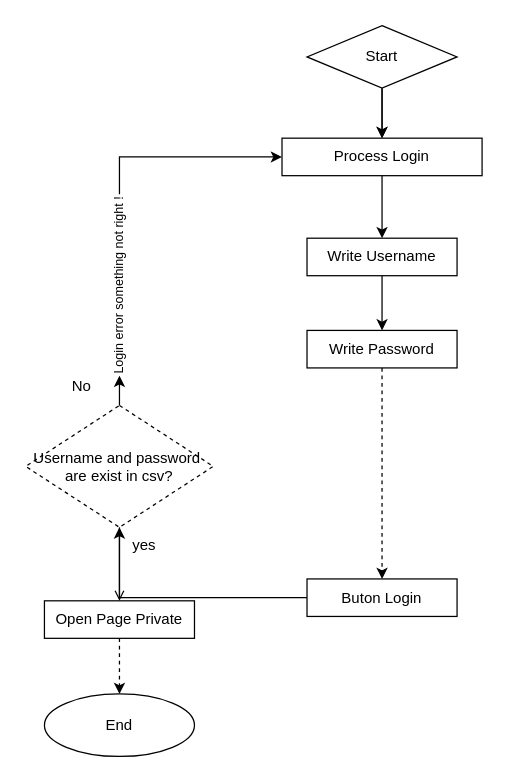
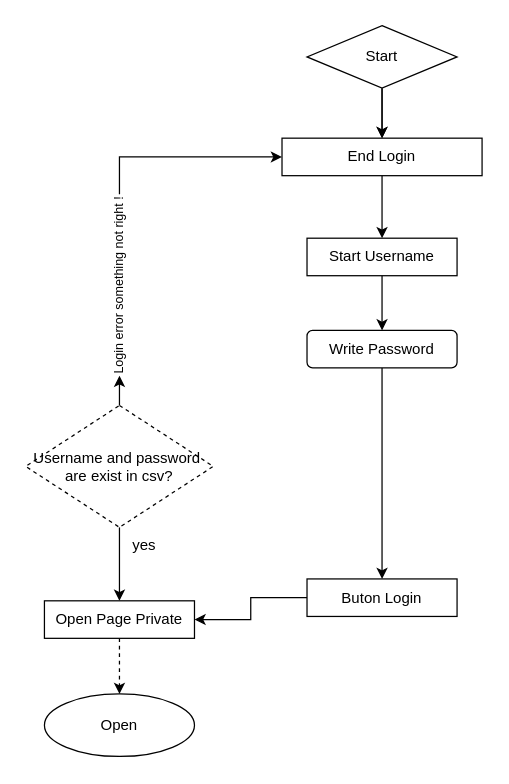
  <mxCell id="0" />
  <mxCell id="1" parent="0" />
  <mxCell id="2" style="edgeStyle=orthogonalEdgeStyle;rounded=0;orthogonalLoop=1;jettySize=auto;html=1;exitX=0.5;exitY=1;exitDx=0;exitDy=0;" parent="1" source="22" target="6" edge="1"><mxGeometry relative="1" as="geometry"><mxPoint x="295" y="200" as="targetPoint" /><Array as="points"><mxPoint x="305" y="190" /><mxPoint x="305" y="190" /></Array></mxGeometry></mxCell>
  <mxCell id="3" value="" style="edgeStyle=orthogonalEdgeStyle;rounded=0;orthogonalLoop=1;jettySize=auto;html=1;" parent="1" source="4" target="22" edge="1"><mxGeometry relative="1" as="geometry" /></mxCell>
  <mxCell id="4" value="Start" style="rhombus;whiteSpace=wrap;html=1;" parent="1" vertex="1"><mxGeometry x="245" width="120" height="50" as="geometry" y="20" /></mxCell>
  <mxCell id="5" style="edgeStyle=orthogonalEdgeStyle;rounded=0;orthogonalLoop=1;jettySize=auto;html=1;exitX=0.5;exitY=1;exitDx=0;exitDy=0;entryX=0.5;entryY=0;entryDx=0;entryDy=0;" parent="1" source="6" target="8" edge="1"><mxGeometry relative="1" as="geometry"><mxPoint x="295" y="230" as="targetPoint" /></mxGeometry></mxCell>
- <mxCell id="6" value="Write Username" style="rounded=0;whiteSpace=wrap;html=1;" parent="1" vertex="1"><mxGeometry x="245" y="190" width="120" height="30" as="geometry" /></mxCell>
- <mxCell id="7" style="edgeStyle=orthogonalEdgeStyle;rounded=0;orthogonalLoop=1;jettySize=auto;html=1;exitX=0.5;exitY=1;exitDx=0;exitDy=0;entryX=0.5;entryY=0;entryDx=0;entryDy=0;dashed=1;" parent="1" source="8" target="10" edge="1"><mxGeometry relative="1" as="geometry"><mxPoint x="296" y="300" as="targetPoint" /></mxGeometry></mxCell>
- <mxCell id="8" value="Write Password" style="rounded=0;whiteSpace=wrap;html=1;" parent="1" vertex="1"><mxGeometry x="245" y="263.75" width="120" height="30" as="geometry" /></mxCell>
- <mxCell id="9" style="edgeStyle=orthogonalEdgeStyle;rounded=0;orthogonalLoop=1;jettySize=auto;html=1;exitX=0;exitY=0.5;exitDx=0;exitDy=0;" parent="1" source="10" target="13" edge="1"><mxGeometry relative="1" as="geometry"><mxPoint x="165" y="315" as="targetPoint" /></mxGeometry></mxCell>
+ <mxCell id="6" value="Start Username" style="rounded=0;whiteSpace=wrap;html=1;" parent="1" vertex="1"><mxGeometry x="245" y="190" width="120" height="30" as="geometry" /></mxCell>
+ <mxCell id="7" style="edgeStyle=orthogonalEdgeStyle;rounded=0;orthogonalLoop=1;jettySize=auto;html=1;exitX=0.5;exitY=1;exitDx=0;exitDy=0;entryX=0.5;entryY=0;entryDx=0;entryDy=0;" parent="1" source="8" target="10" edge="1"><mxGeometry relative="1" as="geometry"><mxPoint x="296" y="300" as="targetPoint" /></mxGeometry></mxCell>
+ <mxCell id="8" value="Write Password" style="whiteSpace=wrap;html=1;rounded=1;" parent="1" vertex="1"><mxGeometry x="245" y="263.75" width="120" height="30" as="geometry" /></mxCell>
+ <mxCell id="9" style="edgeStyle=orthogonalEdgeStyle;rounded=0;orthogonalLoop=1;jettySize=auto;html=1;exitX=0;exitY=0.5;exitDx=0;exitDy=0;" parent="1" source="10" target="16" edge="1"><mxGeometry relative="1" as="geometry"><mxPoint x="165" y="315" as="targetPoint" /></mxGeometry></mxCell>
  <mxCell id="10" value="Buton Login" style="rounded=0;whiteSpace=wrap;html=1;" parent="1" vertex="1"><mxGeometry x="245" y="462.5" width="120" height="30" as="geometry" /></mxCell>
- <mxCell id="11" style="edgeStyle=orthogonalEdgeStyle;rounded=0;orthogonalLoop=1;jettySize=auto;html=1;exitX=0.5;exitY=1;exitDx=0;exitDy=0;entryX=0.5;entryY=0;entryDx=0;entryDy=0;endArrow=open;" parent="1" source="13" target="16" edge="1"><mxGeometry relative="1" as="geometry"><mxPoint x="100" y="420" as="targetPoint" /></mxGeometry></mxCell>
+ <mxCell id="11" style="edgeStyle=orthogonalEdgeStyle;rounded=0;orthogonalLoop=1;jettySize=auto;html=1;exitX=0.5;exitY=1;exitDx=0;exitDy=0;entryX=0.5;entryY=0;entryDx=0;entryDy=0;" parent="1" source="13" target="16" edge="1"><mxGeometry relative="1" as="geometry"><mxPoint x="100" y="420" as="targetPoint" /></mxGeometry></mxCell>
  <mxCell id="12" style="edgeStyle=orthogonalEdgeStyle;rounded=0;orthogonalLoop=1;jettySize=auto;html=1;exitX=0.5;exitY=0;exitDx=0;exitDy=0;entryX=0;entryY=0.5;entryDx=0;entryDy=0;" parent="1" source="13" target="19" edge="1"><mxGeometry relative="1" as="geometry" /></mxCell>
  <mxCell id="13" value="Username and password&amp;nbsp;&lt;br&gt;are exist in csv?" style="rhombus;whiteSpace=wrap;html=1;dashed=1;" parent="1" vertex="1"><mxGeometry x="20" y="323.75" width="150" height="97.5" as="geometry" /></mxCell>
  <mxCell id="14" value="yes" style="text;html=1;strokeColor=none;fillColor=none;align=center;verticalAlign=middle;whiteSpace=wrap;rounded=0;rotation=0;" parent="1" vertex="1"><mxGeometry x="85" y="421.25" width="60" height="30" as="geometry" /></mxCell>
  <mxCell id="15" style="edgeStyle=orthogonalEdgeStyle;rounded=0;orthogonalLoop=1;jettySize=auto;html=1;exitX=0.5;exitY=1;exitDx=0;exitDy=0;entryX=0.5;entryY=0;entryDx=0;entryDy=0;dashed=1;" parent="1" source="16" target="17" edge="1"><mxGeometry relative="1" as="geometry" /></mxCell>
  <mxCell id="16" value="Open Page Private" style="rounded=0;whiteSpace=wrap;html=1;" parent="1" vertex="1"><mxGeometry x="35" y="480" width="120" height="30" as="geometry" /></mxCell>
- <mxCell id="17" value="End" style="ellipse;whiteSpace=wrap;html=1;" parent="1" vertex="1"><mxGeometry x="35" y="554.5" width="120" height="50" as="geometry" /></mxCell>
+ <mxCell id="17" value="Open" style="ellipse;whiteSpace=wrap;html=1;" parent="1" vertex="1"><mxGeometry x="35" y="554.5" width="120" height="50" as="geometry" /></mxCell>
  <mxCell id="18" style="edgeStyle=orthogonalEdgeStyle;rounded=0;orthogonalLoop=1;jettySize=auto;html=1;exitX=1;exitY=0.5;exitDx=0;exitDy=0;entryX=0;entryY=0.5;entryDx=0;entryDy=0;" parent="1" source="19" target="22" edge="1"><mxGeometry relative="1" as="geometry" /></mxCell>
  <mxCell id="19" value="&lt;font style=&quot;font-size: 10px;&quot;&gt;Login error something not right !&lt;/font&gt;" style="text;html=1;strokeColor=none;fillColor=none;align=center;verticalAlign=middle;whiteSpace=wrap;rounded=0;rotation=270;" parent="1" vertex="1"><mxGeometry x="22.39" y="207.39" width="145.23" height="40" as="geometry" /></mxCell>
- <mxCell id="20" value="No" style="text;html=1;strokeColor=none;fillColor=none;align=center;verticalAlign=middle;whiteSpace=wrap;rounded=0;" parent="1" vertex="1"><mxGeometry x="35" y="293.75" width="60" height="30" as="geometry" /></mxCell>
  <mxCell id="21" value="" style="edgeStyle=orthogonalEdgeStyle;rounded=0;orthogonalLoop=1;jettySize=auto;html=1;exitX=0.5;exitY=1;exitDx=0;exitDy=0;" parent="1" source="4" target="22" edge="1"><mxGeometry relative="1" as="geometry"><mxPoint x="305" y="180" as="targetPoint" /><mxPoint x="305" y="70" as="sourcePoint" /><Array as="points" /></mxGeometry></mxCell>
- <mxCell id="22" value="Process Login" style="rounded=0;whiteSpace=wrap;html=1;" parent="1" vertex="1"><mxGeometry x="225" y="110" width="160" height="30" as="geometry" /></mxCell>
+ <mxCell id="22" value="End Login" style="rounded=0;whiteSpace=wrap;html=1;" parent="1" vertex="1"><mxGeometry x="225" y="110" width="160" height="30" as="geometry" /></mxCell>
